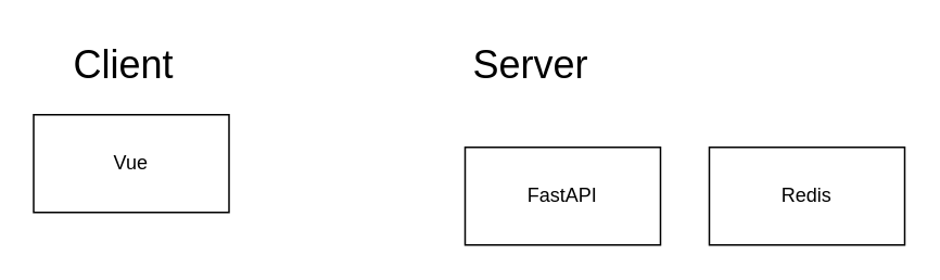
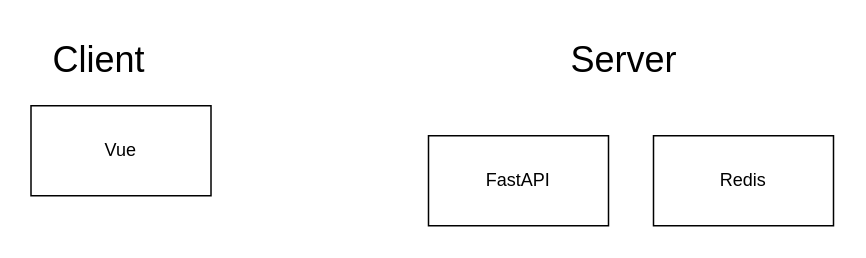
  <mxCell id="0" />
  <mxCell id="1" parent="0" />
  <mxCell id="2" value="Vue" style="whiteSpace=wrap;html=1;" parent="1" vertex="1"><mxGeometry x="20" y="70" width="120" height="60" as="geometry" /></mxCell>
  <mxCell id="3" value="Redis" style="whiteSpace=wrap;html=1;" parent="1" vertex="1"><mxGeometry x="435" y="90" width="120" height="60" as="geometry" /></mxCell>
  <mxCell id="4" value="FastAPI" style="whiteSpace=wrap;html=1;" parent="1" vertex="1"><mxGeometry x="285" y="90" width="120" height="60" as="geometry" /></mxCell>
- <mxCell id="5" value="Client" style="text;html=1;align=center;verticalAlign=middle;resizable=0;points=[];autosize=1;strokeColor=none;fillColor=none;fontSize=24;" parent="1" vertex="1"><mxGeometry x="35" y="20" width="80" height="40" as="geometry" /></mxCell>
- <mxCell id="6" value="Server" style="text;html=1;align=center;verticalAlign=middle;resizable=0;points=[];autosize=1;strokeColor=none;fillColor=none;fontSize=24;" parent="1" vertex="1"><mxGeometry x="280" y="20" width="90" height="40" as="geometry" /></mxCell>
+ <mxCell id="5" value="Client" style="text;html=1;align=center;verticalAlign=middle;resizable=0;points=[];autosize=1;strokeColor=none;fillColor=none;fontSize=24;" parent="1" vertex="1"><mxGeometry x="25" y="20" width="80" height="40" as="geometry" /></mxCell>
+ <mxCell id="6" value="Server" style="text;html=1;align=center;verticalAlign=middle;resizable=0;points=[];autosize=1;strokeColor=none;fillColor=none;fontSize=24;" parent="1" vertex="1"><mxGeometry x="370" y="20" width="90" height="40" as="geometry" /></mxCell>
